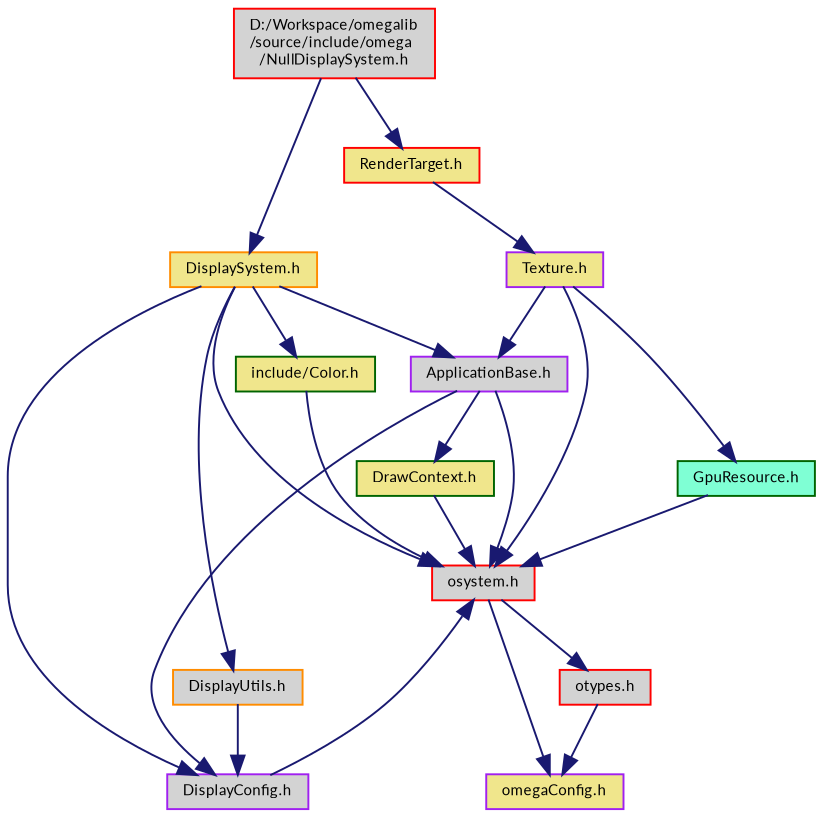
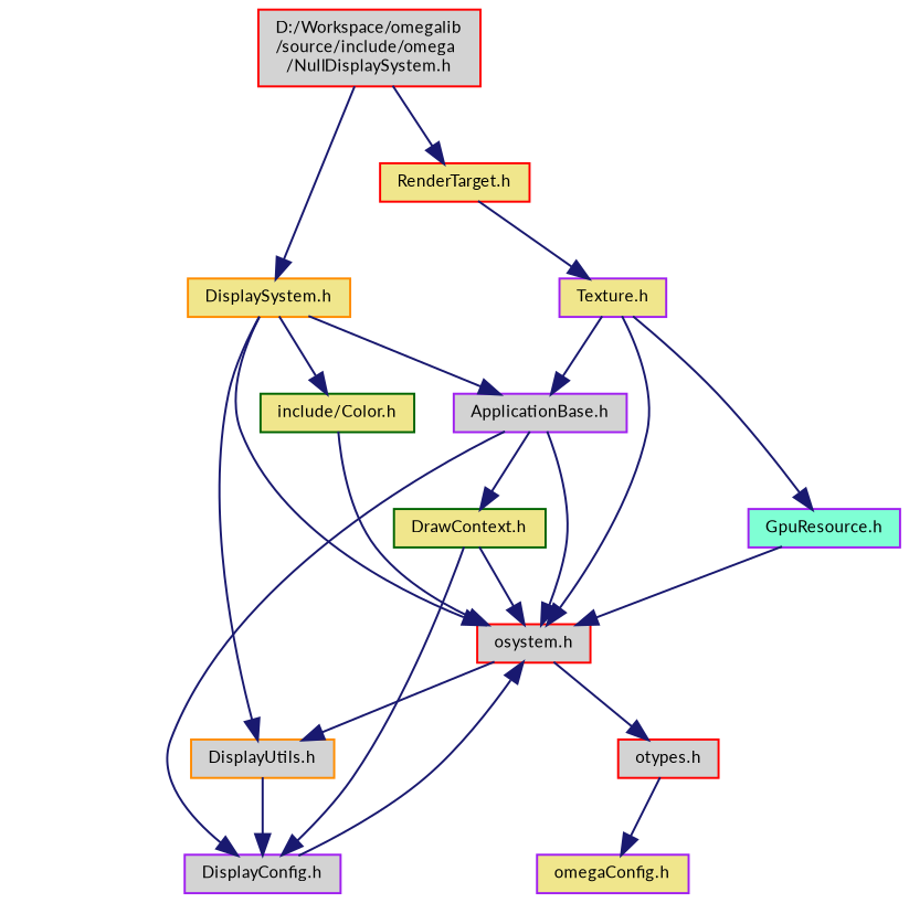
  digraph {
    fontname=Lato
    node [color=purple fillcolor=lightgrey fontname=Lato fontsize=8 shape=record style=filled]
    edge [color=midnightblue fontname=Lato fontsize=8 labelfontname="FreeSans.ttf" labelfontsize=8 style=solid]
    n1 [color=red fontcolor=black height=0.2 label="D:/Workspace/omegalib\l/source/include/omega\l/NullDisplaySystem.h" width=0.4]
    n2 [color=darkorange fillcolor=khaki height=0.2 label="DisplaySystem.h" width=0.4]
    n3 [color=red fillcolor=khaki height=0.2 label="RenderTarget.h" width=0.4]
    n4 [color=red height=0.2 label="osystem.h" width=0.4]
    n5 [height=0.2 label="ApplicationBase.h" width=0.4]
    n6 [color=darkgreen fillcolor=khaki height=0.2 label="include/Color.h" width=0.4]
    n7 [color=darkorange height=0.2 label="DisplayUtils.h" width=0.4]
    n8 [fillcolor=khaki height=0.2 label="Texture.h" width=0.4]
    n9 [fillcolor=khaki height=0.2 label="omegaConfig.h" width=0.4]
    n10 [color=red height=0.2 label="otypes.h" width=0.4]
    n11 [height=0.2 label="DisplayConfig.h" width=0.4]
    n12 [color=darkgreen fillcolor=khaki height=0.2 label="DrawContext.h" width=0.4]
-   n13 [color=darkgreen fillcolor=aquamarine height=0.2 label="GpuResource.h" width=0.4]
+   n13 [fillcolor=aquamarine height=0.2 label="GpuResource.h" width=0.4]
    n1 -> n2
    n1 -> n3
    n2 -> n4
    n2 -> n5
    n2 -> n6
    n2 -> n7
    n3 -> n8
-   n4 -> n9
+   n4 -> n7
    n4 -> n10
    n5 -> n4
    n5 -> n11
    n5 -> n12
    n6 -> n4
    n7 -> n11
    n8 -> n4
    n8 -> n5
    n8 -> n13
    n10 -> n9
    n11 -> n4
    n12 -> n4
-   n2 -> n11
+   n12 -> n11
    n13 -> n4
  }
